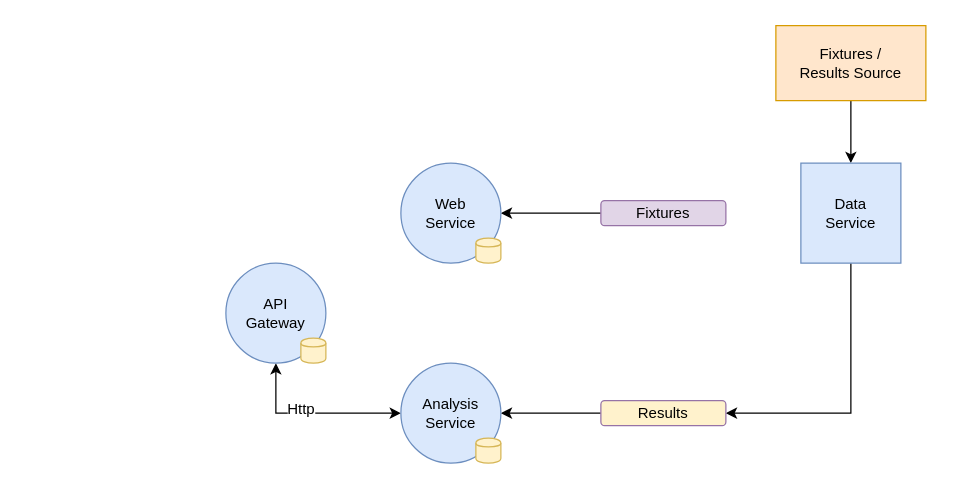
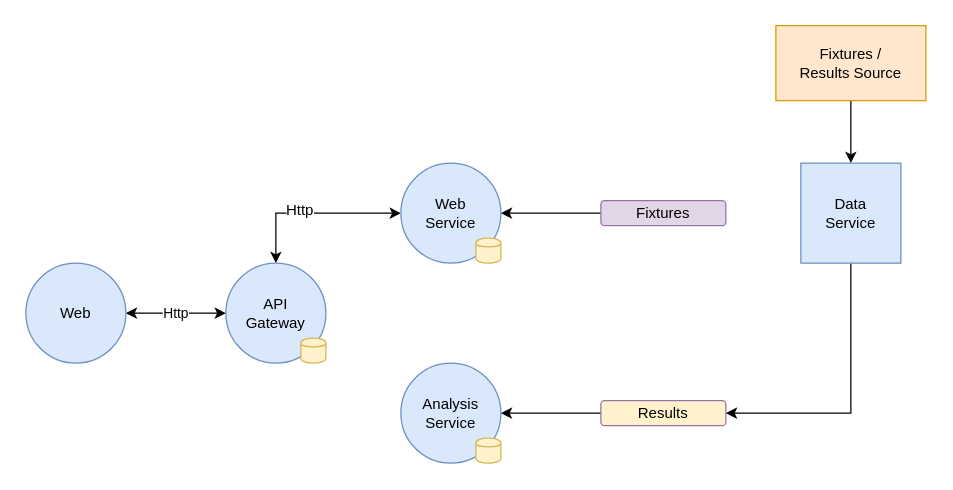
  <mxCell id="0" />
  <mxCell id="1" parent="0" />
  <mxCell id="2" style="edgeStyle=orthogonalEdgeStyle;rounded=0;orthogonalLoop=1;jettySize=auto;html=1;exitX=0.5;exitY=1;exitDx=0;exitDy=0;entryX=0.5;entryY=0;entryDx=0;entryDy=0;" edge="1" parent="1" source="3" target="5"><mxGeometry relative="1" as="geometry" /></mxCell>
  <mxCell id="3" value="Fixtures /&lt;br&gt;Results Source" style="rounded=0;whiteSpace=wrap;html=1;fillColor=#ffe6cc;strokeColor=#d79b00;" vertex="1" parent="1"><mxGeometry x="620" y="20" width="120" height="60" as="geometry" /></mxCell>
  <mxCell id="4" style="edgeStyle=orthogonalEdgeStyle;rounded=0;orthogonalLoop=1;jettySize=auto;html=1;exitX=0.5;exitY=1;exitDx=0;exitDy=0;entryX=1;entryY=0.5;entryDx=0;entryDy=0;" edge="1" parent="1" source="5" target="9"><mxGeometry relative="1" as="geometry" /></mxCell>
  <mxCell id="5" value="Data&lt;br&gt;Service" style="whiteSpace=wrap;html=1;aspect=fixed;fillColor=#dae8fc;strokeColor=#6c8ebf;rounded=0;" vertex="1" parent="1"><mxGeometry x="640" y="130" width="80" height="80" as="geometry" /></mxCell>
  <mxCell id="6" value="" style="edgeStyle=orthogonalEdgeStyle;rounded=0;orthogonalLoop=1;jettySize=auto;html=1;" edge="1" parent="1" source="7" target="16"><mxGeometry relative="1" as="geometry" /></mxCell>
  <mxCell id="7" value="Fixtures" style="rounded=1;whiteSpace=wrap;html=1;fillColor=#e1d5e7;strokeColor=#9673a6;" vertex="1" parent="1"><mxGeometry x="480" y="160" width="100" height="20" as="geometry" /></mxCell>
  <mxCell id="8" style="edgeStyle=orthogonalEdgeStyle;rounded=0;orthogonalLoop=1;jettySize=auto;html=1;exitX=0;exitY=0.5;exitDx=0;exitDy=0;entryX=1;entryY=0.5;entryDx=0;entryDy=0;" edge="1" parent="1" source="9" target="12"><mxGeometry relative="1" as="geometry" /></mxCell>
  <mxCell id="9" value="Results" style="rounded=1;whiteSpace=wrap;html=1;fillColor=#fff2cc;strokeColor=#9673a6;" vertex="1" parent="1"><mxGeometry x="480" y="320" width="100" height="20" as="geometry" /></mxCell>
- <mxCell id="10" value="" style="edgeStyle=orthogonalEdgeStyle;rounded=0;orthogonalLoop=1;jettySize=auto;html=1;entryX=0.5;entryY=1;entryDx=0;entryDy=0;startArrow=classic;startFill=1;" edge="1" parent="1" source="12" target="18"><mxGeometry relative="1" as="geometry"><mxPoint x="240" y="330" as="targetPoint" /></mxGeometry></mxCell>
- <mxCell id="11" value="Http" style="text;html=1;align=center;verticalAlign=middle;resizable=0;points=[];labelBackgroundColor=#ffffff;" vertex="1" connectable="0" parent="10"><mxGeometry x="0.157" y="-4" relative="1" as="geometry"><mxPoint as="offset" /></mxGeometry></mxCell>
  <mxCell id="12" value="Analysis&lt;br&gt;Service" style="ellipse;whiteSpace=wrap;html=1;aspect=fixed;fillColor=#dae8fc;strokeColor=#6c8ebf;" vertex="1" parent="1"><mxGeometry x="320" y="290" width="80" height="80" as="geometry" /></mxCell>
  <mxCell id="13" value="" style="shape=cylinder;whiteSpace=wrap;html=1;boundedLbl=1;backgroundOutline=1;fillColor=#fff2cc;strokeColor=#d6b656;" vertex="1" parent="1"><mxGeometry x="380" y="350" width="20" height="20" as="geometry" /></mxCell>
+ <mxCell id="14" style="edgeStyle=orthogonalEdgeStyle;rounded=0;orthogonalLoop=1;jettySize=auto;html=1;exitX=0;exitY=0.5;exitDx=0;exitDy=0;entryX=0.5;entryY=0;entryDx=0;entryDy=0;startArrow=classic;startFill=1;" edge="1" parent="1" source="16" target="18"><mxGeometry relative="1" as="geometry" /></mxCell>
+ <mxCell id="15" value="Http" style="text;html=1;align=center;verticalAlign=middle;resizable=0;points=[];labelBackgroundColor=#ffffff;" vertex="1" connectable="0" parent="14"><mxGeometry x="0.171" y="-3" relative="1" as="geometry"><mxPoint as="offset" /></mxGeometry></mxCell>
  <mxCell id="16" value="Web&lt;br&gt;Service" style="ellipse;whiteSpace=wrap;html=1;aspect=fixed;fillColor=#dae8fc;strokeColor=#6c8ebf;" vertex="1" parent="1"><mxGeometry x="320" y="130" width="80" height="80" as="geometry" /></mxCell>
  <mxCell id="17" value="" style="shape=cylinder;whiteSpace=wrap;html=1;boundedLbl=1;backgroundOutline=1;fillColor=#fff2cc;strokeColor=#d6b656;" vertex="1" parent="1"><mxGeometry x="380" y="190" width="20" height="20" as="geometry" /></mxCell>
  <mxCell id="18" value="API&lt;br&gt;Gateway" style="ellipse;whiteSpace=wrap;html=1;aspect=fixed;fillColor=#dae8fc;strokeColor=#6c8ebf;" vertex="1" parent="1"><mxGeometry x="180" y="210" width="80" height="80" as="geometry" /></mxCell>
  <mxCell id="19" value="" style="shape=cylinder;whiteSpace=wrap;html=1;boundedLbl=1;backgroundOutline=1;fillColor=#fff2cc;strokeColor=#d6b656;" vertex="1" parent="1"><mxGeometry x="240" y="270" width="20" height="20" as="geometry" /></mxCell>
+ <mxCell id="20" value="Http" style="edgeStyle=orthogonalEdgeStyle;rounded=0;orthogonalLoop=1;jettySize=auto;html=1;startArrow=classic;startFill=1;" edge="1" parent="1" source="21" target="18"><mxGeometry relative="1" as="geometry" /></mxCell>
+ <mxCell id="21" value="Web" style="ellipse;whiteSpace=wrap;html=1;aspect=fixed;fillColor=#dae8fc;strokeColor=#6c8ebf;" vertex="1" parent="1"><mxGeometry x="20" y="210" width="80" height="80" as="geometry" /></mxCell>
